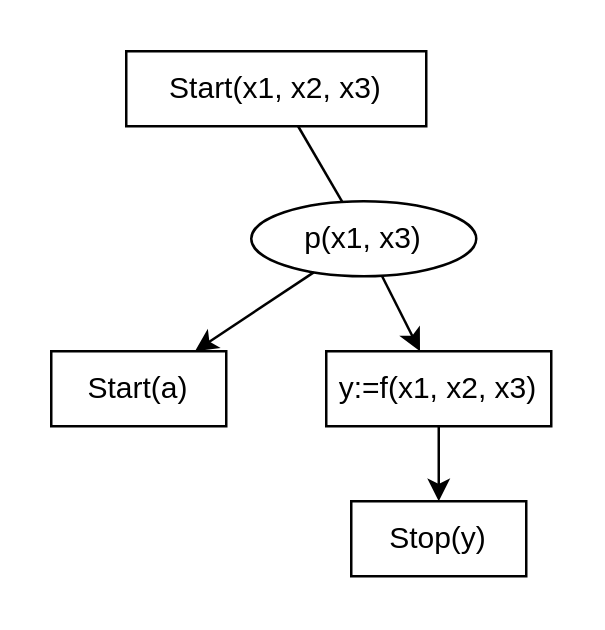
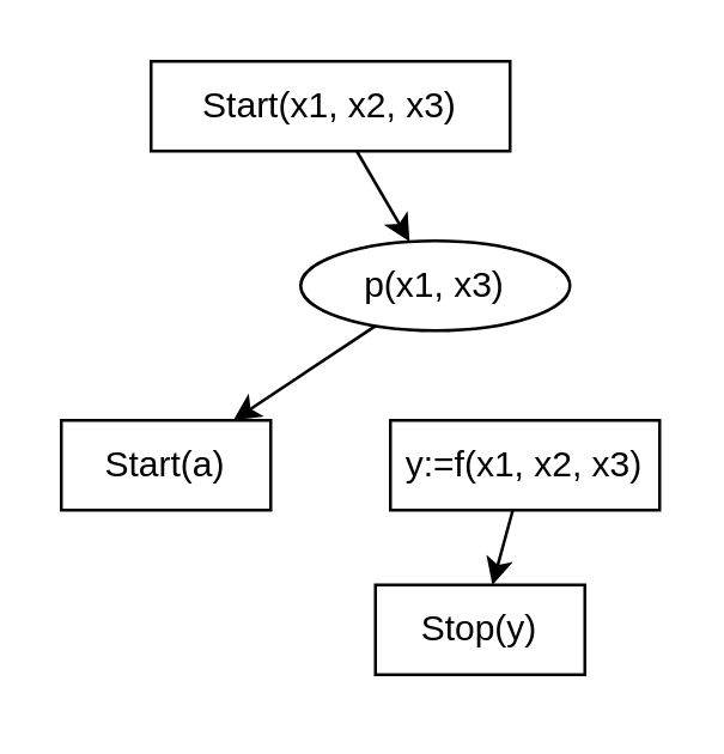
  <mxCell id="0" />
  <mxCell id="1" parent="0" />
  <mxCell id="2" value="Start(x1, x2, x3)" style="rounded=0;whiteSpace=wrap;html=1;" vertex="1" parent="1"><mxGeometry x="50" y="20" width="120" height="30" as="geometry" /></mxCell>
  <mxCell id="3" value="p(x1, x3)" style="ellipse;whiteSpace=wrap;html=1;" vertex="1" parent="1"><mxGeometry x="100" y="80" width="90" height="30" as="geometry" /></mxCell>
- <mxCell id="4" value="" style="endArrow=none;html=1;rounded=0;" edge="1" parent="1" source="2" target="3"><mxGeometry width="50" height="50" relative="1" as="geometry"><mxPoint x="310" y="340" as="sourcePoint" /><mxPoint x="360" y="290" as="targetPoint" /></mxGeometry></mxCell>
+ <mxCell id="4" value="" style="endArrow=classic;html=1;rounded=0;" edge="1" parent="1" source="2" target="3"><mxGeometry width="50" height="50" relative="1" as="geometry"><mxPoint x="310" y="340" as="sourcePoint" /><mxPoint x="360" y="290" as="targetPoint" /></mxGeometry></mxCell>
  <mxCell id="5" value="Start(a)" style="rounded=0;whiteSpace=wrap;html=1;" vertex="1" parent="1"><mxGeometry x="20" y="140" width="70" height="30" as="geometry" /></mxCell>
  <mxCell id="6" value="y:=f(x1, x2, x3)" style="rounded=0;whiteSpace=wrap;html=1;" vertex="1" parent="1"><mxGeometry x="130" y="140" width="90" height="30" as="geometry" /></mxCell>
  <mxCell id="7" value="" style="endArrow=classic;html=1;rounded=0;" edge="1" parent="1" source="3" target="5"><mxGeometry width="50" height="50" relative="1" as="geometry"><mxPoint x="100" y="90" as="sourcePoint" /><mxPoint x="120" y="90" as="targetPoint" /></mxGeometry></mxCell>
- <mxCell id="8" value="" style="endArrow=classic;html=1;rounded=0;" edge="1" parent="1" source="3" target="6"><mxGeometry width="50" height="50" relative="1" as="geometry"><mxPoint x="130" y="70" as="sourcePoint" /><mxPoint x="130" y="100" as="targetPoint" /></mxGeometry></mxCell>
- <mxCell id="9" value="Stop(y)" style="rounded=0;whiteSpace=wrap;html=1;" vertex="1" parent="1"><mxGeometry x="140" y="200" width="70" height="30" as="geometry" /></mxCell>
+ <mxCell id="9" value="Stop(y)" style="rounded=0;whiteSpace=wrap;html=1;" vertex="1" parent="1"><mxGeometry x="125" y="195" width="70" height="30" as="geometry" /></mxCell>
  <mxCell id="10" value="" style="endArrow=classic;html=1;rounded=0;" edge="1" parent="1" source="6" target="9"><mxGeometry width="50" height="50" relative="1" as="geometry"><mxPoint x="135.075" y="119.133" as="sourcePoint" /><mxPoint x="168.75" y="150" as="targetPoint" /></mxGeometry></mxCell>
